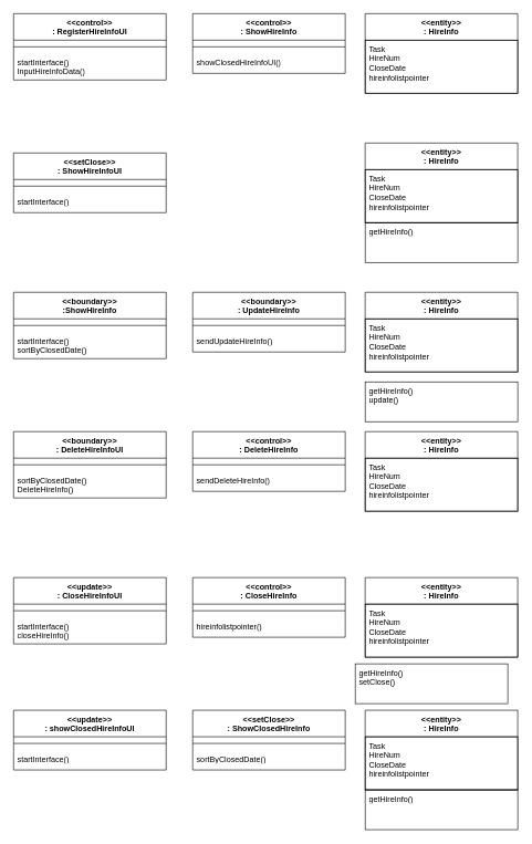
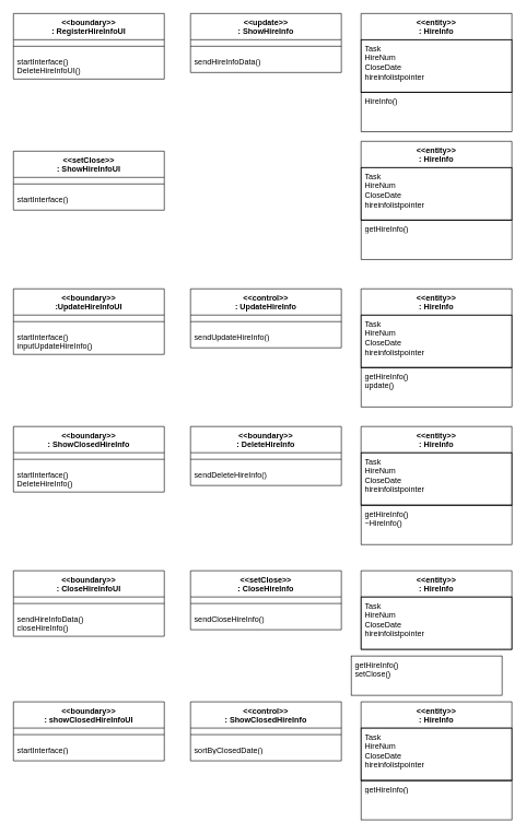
  <mxCell id="0" />
  <mxCell id="1" parent="0" />
- <mxCell id="2" value="&amp;lt;&amp;lt;control&amp;gt;&amp;gt;&lt;br&gt;:&amp;nbsp;RegisterHireInfoUI" style="swimlane;fontStyle=1;align=center;verticalAlign=top;childLayout=stackLayout;horizontal=1;startSize=40;horizontalStack=0;resizeParent=1;resizeParentMax=0;resizeLast=0;collapsible=1;marginBottom=0;whiteSpace=wrap;html=1;" vertex="1" parent="1"><mxGeometry x="20" y="20" width="230" height="100" as="geometry" /></mxCell>
+ <mxCell id="2" value="&amp;lt;&amp;lt;boundary&amp;gt;&amp;gt;&lt;br&gt;:&amp;nbsp;RegisterHireInfoUI" style="swimlane;fontStyle=1;align=center;verticalAlign=top;childLayout=stackLayout;horizontal=1;startSize=40;horizontalStack=0;resizeParent=1;resizeParentMax=0;resizeLast=0;collapsible=1;marginBottom=0;whiteSpace=wrap;html=1;" vertex="1" parent="1"><mxGeometry x="20" y="20" width="230" height="100" as="geometry" /></mxCell>
  <mxCell id="3" value="" style="line;strokeWidth=1;fillColor=none;align=left;verticalAlign=middle;spacingTop=-1;spacingLeft=3;spacingRight=3;rotatable=0;labelPosition=right;points=[];portConstraint=eastwest;strokeColor=inherit;" vertex="1" parent="2"><mxGeometry y="40" width="230" height="20" as="geometry" /></mxCell>
- <mxCell id="4" value="startInterface()&lt;br&gt;InputHireInfoData()" style="text;strokeColor=none;fillColor=none;align=left;verticalAlign=top;spacingLeft=4;spacingRight=4;overflow=hidden;rotatable=0;points=[[0,0.5],[1,0.5]];portConstraint=eastwest;whiteSpace=wrap;html=1;" vertex="1" parent="2"><mxGeometry y="60" width="230" height="40" as="geometry" /></mxCell>
- <mxCell id="5" value="&amp;lt;&amp;lt;control&amp;gt;&amp;gt;&lt;br style=&quot;border-color: var(--border-color);&quot;&gt;:&amp;nbsp;ShowHireInfo" style="swimlane;fontStyle=1;align=center;verticalAlign=top;childLayout=stackLayout;horizontal=1;startSize=40;horizontalStack=0;resizeParent=1;resizeParentMax=0;resizeLast=0;collapsible=1;marginBottom=0;whiteSpace=wrap;html=1;" vertex="1" parent="1"><mxGeometry x="290" y="20" width="230" height="90" as="geometry" /></mxCell>
+ <mxCell id="4" value="startInterface()&lt;br&gt;DeleteHireInfoUI()" style="text;strokeColor=none;fillColor=none;align=left;verticalAlign=top;spacingLeft=4;spacingRight=4;overflow=hidden;rotatable=0;points=[[0,0.5],[1,0.5]];portConstraint=eastwest;whiteSpace=wrap;html=1;" vertex="1" parent="2"><mxGeometry y="60" width="230" height="40" as="geometry" /></mxCell>
+ <mxCell id="5" value="&amp;lt;&amp;lt;update&amp;gt;&amp;gt;&lt;br style=&quot;border-color: var(--border-color);&quot;&gt;:&amp;nbsp;ShowHireInfo" style="swimlane;fontStyle=1;align=center;verticalAlign=top;childLayout=stackLayout;horizontal=1;startSize=40;horizontalStack=0;resizeParent=1;resizeParentMax=0;resizeLast=0;collapsible=1;marginBottom=0;whiteSpace=wrap;html=1;" vertex="1" parent="1"><mxGeometry x="290" y="20" width="230" height="90" as="geometry" /></mxCell>
  <mxCell id="6" value="" style="line;strokeWidth=1;fillColor=none;align=left;verticalAlign=middle;spacingTop=-1;spacingLeft=3;spacingRight=3;rotatable=0;labelPosition=right;points=[];portConstraint=eastwest;strokeColor=inherit;" vertex="1" parent="5"><mxGeometry y="40" width="230" height="20" as="geometry" /></mxCell>
- <mxCell id="7" value="showClosedHireInfoUI()" style="text;strokeColor=none;fillColor=none;align=left;verticalAlign=top;spacingLeft=4;spacingRight=4;overflow=hidden;rotatable=0;points=[[0,0.5],[1,0.5]];portConstraint=eastwest;whiteSpace=wrap;html=1;" vertex="1" parent="5"><mxGeometry y="60" width="230" height="30" as="geometry" /></mxCell>
+ <mxCell id="7" value="sendHireInfoData()" style="text;strokeColor=none;fillColor=none;align=left;verticalAlign=top;spacingLeft=4;spacingRight=4;overflow=hidden;rotatable=0;points=[[0,0.5],[1,0.5]];portConstraint=eastwest;whiteSpace=wrap;html=1;" vertex="1" parent="5"><mxGeometry y="60" width="230" height="30" as="geometry" /></mxCell>
  <mxCell id="8" value="&amp;lt;&amp;lt;setClose&amp;gt;&amp;gt;&lt;br&gt;: ShowHireInfoUI" style="swimlane;fontStyle=1;align=center;verticalAlign=top;childLayout=stackLayout;horizontal=1;startSize=40;horizontalStack=0;resizeParent=1;resizeParentMax=0;resizeLast=0;collapsible=1;marginBottom=0;whiteSpace=wrap;html=1;" vertex="1" parent="1"><mxGeometry x="20" y="230" width="230" height="90" as="geometry" /></mxCell>
  <mxCell id="9" value="" style="line;strokeWidth=1;fillColor=none;align=left;verticalAlign=middle;spacingTop=-1;spacingLeft=3;spacingRight=3;rotatable=0;labelPosition=right;points=[];portConstraint=eastwest;strokeColor=inherit;" vertex="1" parent="8"><mxGeometry y="40" width="230" height="20" as="geometry" /></mxCell>
  <mxCell id="10" value="startInterface()" style="text;strokeColor=none;fillColor=none;align=left;verticalAlign=top;spacingLeft=4;spacingRight=4;overflow=hidden;rotatable=0;points=[[0,0.5],[1,0.5]];portConstraint=eastwest;whiteSpace=wrap;html=1;" vertex="1" parent="8"><mxGeometry y="60" width="230" height="30" as="geometry" /></mxCell>
- <mxCell id="11" value="&amp;lt;&amp;lt;boundary&amp;gt;&amp;gt;&lt;br&gt;: DeleteHireInfoUI" style="swimlane;fontStyle=1;align=center;verticalAlign=top;childLayout=stackLayout;horizontal=1;startSize=40;horizontalStack=0;resizeParent=1;resizeParentMax=0;resizeLast=0;collapsible=1;marginBottom=0;whiteSpace=wrap;html=1;" vertex="1" parent="1"><mxGeometry x="20" y="650" width="230" height="100" as="geometry" /></mxCell>
+ <mxCell id="11" value="&amp;lt;&amp;lt;boundary&amp;gt;&amp;gt;&lt;br&gt;: ShowClosedHireInfo" style="swimlane;fontStyle=1;align=center;verticalAlign=top;childLayout=stackLayout;horizontal=1;startSize=40;horizontalStack=0;resizeParent=1;resizeParentMax=0;resizeLast=0;collapsible=1;marginBottom=0;whiteSpace=wrap;html=1;" vertex="1" parent="1"><mxGeometry x="20" y="650" width="230" height="100" as="geometry" /></mxCell>
  <mxCell id="12" value="" style="line;strokeWidth=1;fillColor=none;align=left;verticalAlign=middle;spacingTop=-1;spacingLeft=3;spacingRight=3;rotatable=0;labelPosition=right;points=[];portConstraint=eastwest;strokeColor=inherit;" vertex="1" parent="11"><mxGeometry y="40" width="230" height="20" as="geometry" /></mxCell>
- <mxCell id="13" value="sortByClosedDate()&lt;br&gt;DeleteHireInfo()" style="text;strokeColor=none;fillColor=none;align=left;verticalAlign=top;spacingLeft=4;spacingRight=4;overflow=hidden;rotatable=0;points=[[0,0.5],[1,0.5]];portConstraint=eastwest;whiteSpace=wrap;html=1;" vertex="1" parent="11"><mxGeometry y="60" width="230" height="40" as="geometry" /></mxCell>
- <mxCell id="14" value="&amp;lt;&amp;lt;control&amp;gt;&amp;gt;&lt;br&gt;:&amp;nbsp;DeleteHireInfo" style="swimlane;fontStyle=1;align=center;verticalAlign=top;childLayout=stackLayout;horizontal=1;startSize=40;horizontalStack=0;resizeParent=1;resizeParentMax=0;resizeLast=0;collapsible=1;marginBottom=0;whiteSpace=wrap;html=1;" vertex="1" parent="1"><mxGeometry x="290" y="650" width="230" height="90" as="geometry" /></mxCell>
+ <mxCell id="13" value="startInterface()&lt;br&gt;DeleteHireInfo()" style="text;strokeColor=none;fillColor=none;align=left;verticalAlign=top;spacingLeft=4;spacingRight=4;overflow=hidden;rotatable=0;points=[[0,0.5],[1,0.5]];portConstraint=eastwest;whiteSpace=wrap;html=1;" vertex="1" parent="11"><mxGeometry y="60" width="230" height="40" as="geometry" /></mxCell>
+ <mxCell id="14" value="&amp;lt;&amp;lt;boundary&amp;gt;&amp;gt;&lt;br&gt;:&amp;nbsp;DeleteHireInfo" style="swimlane;fontStyle=1;align=center;verticalAlign=top;childLayout=stackLayout;horizontal=1;startSize=40;horizontalStack=0;resizeParent=1;resizeParentMax=0;resizeLast=0;collapsible=1;marginBottom=0;whiteSpace=wrap;html=1;" vertex="1" parent="1"><mxGeometry x="290" y="650" width="230" height="90" as="geometry" /></mxCell>
  <mxCell id="15" value="" style="line;strokeWidth=1;fillColor=none;align=left;verticalAlign=middle;spacingTop=-1;spacingLeft=3;spacingRight=3;rotatable=0;labelPosition=right;points=[];portConstraint=eastwest;strokeColor=inherit;" vertex="1" parent="14"><mxGeometry y="40" width="230" height="20" as="geometry" /></mxCell>
  <mxCell id="16" value="sendDeleteHireInfo()" style="text;strokeColor=none;fillColor=none;align=left;verticalAlign=top;spacingLeft=4;spacingRight=4;overflow=hidden;rotatable=0;points=[[0,0.5],[1,0.5]];portConstraint=eastwest;whiteSpace=wrap;html=1;" vertex="1" parent="14"><mxGeometry y="60" width="230" height="30" as="geometry" /></mxCell>
- <mxCell id="17" value="&amp;lt;&amp;lt;boundary&amp;gt;&amp;gt;&lt;br&gt;:ShowHireInfo" style="swimlane;fontStyle=1;align=center;verticalAlign=top;childLayout=stackLayout;horizontal=1;startSize=40;horizontalStack=0;resizeParent=1;resizeParentMax=0;resizeLast=0;collapsible=1;marginBottom=0;whiteSpace=wrap;html=1;" vertex="1" parent="1"><mxGeometry x="20" y="440" width="230" height="100" as="geometry" /></mxCell>
+ <mxCell id="17" value="&amp;lt;&amp;lt;boundary&amp;gt;&amp;gt;&lt;br&gt;:UpdateHireInfoUI" style="swimlane;fontStyle=1;align=center;verticalAlign=top;childLayout=stackLayout;horizontal=1;startSize=40;horizontalStack=0;resizeParent=1;resizeParentMax=0;resizeLast=0;collapsible=1;marginBottom=0;whiteSpace=wrap;html=1;" vertex="1" parent="1"><mxGeometry x="20" y="440" width="230" height="100" as="geometry" /></mxCell>
  <mxCell id="18" value="" style="line;strokeWidth=1;fillColor=none;align=left;verticalAlign=middle;spacingTop=-1;spacingLeft=3;spacingRight=3;rotatable=0;labelPosition=right;points=[];portConstraint=eastwest;strokeColor=inherit;" vertex="1" parent="17"><mxGeometry y="40" width="230" height="20" as="geometry" /></mxCell>
- <mxCell id="19" value="startInterface()&lt;br&gt;sortByClosedDate()" style="text;strokeColor=none;fillColor=none;align=left;verticalAlign=top;spacingLeft=4;spacingRight=4;overflow=hidden;rotatable=0;points=[[0,0.5],[1,0.5]];portConstraint=eastwest;whiteSpace=wrap;html=1;" vertex="1" parent="17"><mxGeometry y="60" width="230" height="40" as="geometry" /></mxCell>
- <mxCell id="20" value="&amp;lt;&amp;lt;boundary&amp;gt;&amp;gt;&lt;br style=&quot;border-color: var(--border-color);&quot;&gt;: UpdateHireInfo" style="swimlane;fontStyle=1;align=center;verticalAlign=top;childLayout=stackLayout;horizontal=1;startSize=40;horizontalStack=0;resizeParent=1;resizeParentMax=0;resizeLast=0;collapsible=1;marginBottom=0;whiteSpace=wrap;html=1;" vertex="1" parent="1"><mxGeometry x="290" y="440" width="230" height="90" as="geometry" /></mxCell>
+ <mxCell id="19" value="startInterface()&lt;br&gt;inputUpdateHireInfo()" style="text;strokeColor=none;fillColor=none;align=left;verticalAlign=top;spacingLeft=4;spacingRight=4;overflow=hidden;rotatable=0;points=[[0,0.5],[1,0.5]];portConstraint=eastwest;whiteSpace=wrap;html=1;" vertex="1" parent="17"><mxGeometry y="60" width="230" height="40" as="geometry" /></mxCell>
+ <mxCell id="20" value="&amp;lt;&amp;lt;control&amp;gt;&amp;gt;&lt;br style=&quot;border-color: var(--border-color);&quot;&gt;: UpdateHireInfo" style="swimlane;fontStyle=1;align=center;verticalAlign=top;childLayout=stackLayout;horizontal=1;startSize=40;horizontalStack=0;resizeParent=1;resizeParentMax=0;resizeLast=0;collapsible=1;marginBottom=0;whiteSpace=wrap;html=1;" vertex="1" parent="1"><mxGeometry x="290" y="440" width="230" height="90" as="geometry" /></mxCell>
  <mxCell id="21" value="" style="line;strokeWidth=1;fillColor=none;align=left;verticalAlign=middle;spacingTop=-1;spacingLeft=3;spacingRight=3;rotatable=0;labelPosition=right;points=[];portConstraint=eastwest;strokeColor=inherit;" vertex="1" parent="20"><mxGeometry y="40" width="230" height="20" as="geometry" /></mxCell>
  <mxCell id="22" value="sendUpdateHireInfo()" style="text;strokeColor=none;fillColor=none;align=left;verticalAlign=top;spacingLeft=4;spacingRight=4;overflow=hidden;rotatable=0;points=[[0,0.5],[1,0.5]];portConstraint=eastwest;whiteSpace=wrap;html=1;" vertex="1" parent="20"><mxGeometry y="60" width="230" height="30" as="geometry" /></mxCell>
  <mxCell id="23" value="&amp;lt;&amp;lt;entity&amp;gt;&amp;gt;&lt;br style=&quot;border-color: var(--border-color);&quot;&gt;: HireInfo" style="swimlane;fontStyle=1;align=center;verticalAlign=top;childLayout=stackLayout;horizontal=1;startSize=40;horizontalStack=0;resizeParent=1;resizeParentMax=0;resizeLast=0;collapsible=1;marginBottom=0;whiteSpace=wrap;html=1;" vertex="1" parent="1"><mxGeometry x="550" y="440" width="230" height="120" as="geometry" /></mxCell>
  <mxCell id="24" value="Task&lt;br&gt;HireNum&lt;br&gt;CloseDate&lt;br&gt;hireinfolistpointer" style="text;strokeColor=default;fillColor=none;align=left;verticalAlign=top;spacingLeft=4;spacingRight=4;overflow=hidden;rotatable=0;points=[[0,0.5],[1,0.5]];portConstraint=eastwest;whiteSpace=wrap;html=1;" vertex="1" parent="23"><mxGeometry y="40" width="230" height="80" as="geometry" /></mxCell>
- <mxCell id="25" value="getHireInfo()&lt;br&gt;update()" style="text;strokeColor=default;fillColor=none;align=left;verticalAlign=top;spacingLeft=4;spacingRight=4;overflow=hidden;rotatable=0;points=[[0,0.5],[1,0.5]];portConstraint=eastwest;whiteSpace=wrap;html=1;" vertex="1" parent="1"><mxGeometry x="550" y="575" width="230" height="60" as="geometry" /></mxCell>
+ <mxCell id="25" value="getHireInfo()&lt;br&gt;update()" style="text;strokeColor=default;fillColor=none;align=left;verticalAlign=top;spacingLeft=4;spacingRight=4;overflow=hidden;rotatable=0;points=[[0,0.5],[1,0.5]];portConstraint=eastwest;whiteSpace=wrap;html=1;" vertex="1" parent="1"><mxGeometry x="550" y="560" width="230" height="60" as="geometry" /></mxCell>
  <mxCell id="26" value="&amp;lt;&amp;lt;entity&amp;gt;&amp;gt;&lt;br style=&quot;border-color: var(--border-color);&quot;&gt;: HireInfo" style="swimlane;fontStyle=1;align=center;verticalAlign=top;childLayout=stackLayout;horizontal=1;startSize=40;horizontalStack=0;resizeParent=1;resizeParentMax=0;resizeLast=0;collapsible=1;marginBottom=0;whiteSpace=wrap;html=1;" vertex="1" parent="1"><mxGeometry x="550" y="20" width="230" height="120" as="geometry" /></mxCell>
  <mxCell id="27" value="Task&lt;br&gt;HireNum&lt;br&gt;CloseDate&lt;br&gt;hireinfolistpointer" style="text;strokeColor=default;fillColor=none;align=left;verticalAlign=top;spacingLeft=4;spacingRight=4;overflow=hidden;rotatable=0;points=[[0,0.5],[1,0.5]];portConstraint=eastwest;whiteSpace=wrap;html=1;" vertex="1" parent="26"><mxGeometry y="40" width="230" height="80" as="geometry" /></mxCell>
+ <mxCell id="28" value="HireInfo()" style="text;strokeColor=default;fillColor=none;align=left;verticalAlign=top;spacingLeft=4;spacingRight=4;overflow=hidden;rotatable=0;points=[[0,0.5],[1,0.5]];portConstraint=eastwest;whiteSpace=wrap;html=1;" vertex="1" parent="1"><mxGeometry x="550" y="140" width="230" height="60" as="geometry" /></mxCell>
  <mxCell id="29" value="&amp;lt;&amp;lt;entity&amp;gt;&amp;gt;&lt;br style=&quot;border-color: var(--border-color);&quot;&gt;: HireInfo" style="swimlane;fontStyle=1;align=center;verticalAlign=top;childLayout=stackLayout;horizontal=1;startSize=40;horizontalStack=0;resizeParent=1;resizeParentMax=0;resizeLast=0;collapsible=1;marginBottom=0;whiteSpace=wrap;html=1;" vertex="1" parent="1"><mxGeometry x="550" y="215" width="230" height="120" as="geometry" /></mxCell>
  <mxCell id="30" value="Task&lt;br&gt;HireNum&lt;br&gt;CloseDate&lt;br&gt;hireinfolistpointer" style="text;strokeColor=default;fillColor=none;align=left;verticalAlign=top;spacingLeft=4;spacingRight=4;overflow=hidden;rotatable=0;points=[[0,0.5],[1,0.5]];portConstraint=eastwest;whiteSpace=wrap;html=1;" vertex="1" parent="29"><mxGeometry y="40" width="230" height="80" as="geometry" /></mxCell>
  <mxCell id="31" value="getHireInfo()" style="text;strokeColor=default;fillColor=none;align=left;verticalAlign=top;spacingLeft=4;spacingRight=4;overflow=hidden;rotatable=0;points=[[0,0.5],[1,0.5]];portConstraint=eastwest;whiteSpace=wrap;html=1;" vertex="1" parent="1"><mxGeometry x="550" y="335" width="230" height="60" as="geometry" /></mxCell>
  <mxCell id="32" value="&amp;lt;&amp;lt;entity&amp;gt;&amp;gt;&lt;br style=&quot;border-color: var(--border-color);&quot;&gt;: HireInfo" style="swimlane;fontStyle=1;align=center;verticalAlign=top;childLayout=stackLayout;horizontal=1;startSize=40;horizontalStack=0;resizeParent=1;resizeParentMax=0;resizeLast=0;collapsible=1;marginBottom=0;whiteSpace=wrap;html=1;" vertex="1" parent="1"><mxGeometry x="550" y="650" width="230" height="120" as="geometry" /></mxCell>
  <mxCell id="33" value="Task&lt;br&gt;HireNum&lt;br&gt;CloseDate&lt;br&gt;hireinfolistpointer" style="text;strokeColor=default;fillColor=none;align=left;verticalAlign=top;spacingLeft=4;spacingRight=4;overflow=hidden;rotatable=0;points=[[0,0.5],[1,0.5]];portConstraint=eastwest;whiteSpace=wrap;html=1;" vertex="1" parent="32"><mxGeometry y="40" width="230" height="80" as="geometry" /></mxCell>
- <mxCell id="35" value="&amp;lt;&amp;lt;update&amp;gt;&amp;gt;&lt;br&gt;:&amp;nbsp;CloseHireInfoUI" style="swimlane;fontStyle=1;align=center;verticalAlign=top;childLayout=stackLayout;horizontal=1;startSize=40;horizontalStack=0;resizeParent=1;resizeParentMax=0;resizeLast=0;collapsible=1;marginBottom=0;whiteSpace=wrap;html=1;" vertex="1" parent="1"><mxGeometry x="20" y="870" width="230" height="100" as="geometry" /></mxCell>
+ <mxCell id="34" value="getHireInfo()&lt;br&gt;~HireInfo()" style="text;strokeColor=default;fillColor=none;align=left;verticalAlign=top;spacingLeft=4;spacingRight=4;overflow=hidden;rotatable=0;points=[[0,0.5],[1,0.5]];portConstraint=eastwest;whiteSpace=wrap;html=1;" vertex="1" parent="1"><mxGeometry x="550" y="770" width="230" height="60" as="geometry" /></mxCell>
+ <mxCell id="35" value="&amp;lt;&amp;lt;boundary&amp;gt;&amp;gt;&lt;br&gt;:&amp;nbsp;CloseHireInfoUI" style="swimlane;fontStyle=1;align=center;verticalAlign=top;childLayout=stackLayout;horizontal=1;startSize=40;horizontalStack=0;resizeParent=1;resizeParentMax=0;resizeLast=0;collapsible=1;marginBottom=0;whiteSpace=wrap;html=1;" vertex="1" parent="1"><mxGeometry x="20" y="870" width="230" height="100" as="geometry" /></mxCell>
  <mxCell id="36" value="" style="line;strokeWidth=1;fillColor=none;align=left;verticalAlign=middle;spacingTop=-1;spacingLeft=3;spacingRight=3;rotatable=0;labelPosition=right;points=[];portConstraint=eastwest;strokeColor=inherit;" vertex="1" parent="35"><mxGeometry y="40" width="230" height="20" as="geometry" /></mxCell>
- <mxCell id="37" value="startInterface()&lt;br&gt;closeHireInfo()" style="text;strokeColor=none;fillColor=none;align=left;verticalAlign=top;spacingLeft=4;spacingRight=4;overflow=hidden;rotatable=0;points=[[0,0.5],[1,0.5]];portConstraint=eastwest;whiteSpace=wrap;html=1;" vertex="1" parent="35"><mxGeometry y="60" width="230" height="40" as="geometry" /></mxCell>
- <mxCell id="38" value="&amp;lt;&amp;lt;control&amp;gt;&amp;gt;&lt;br style=&quot;border-color: var(--border-color);&quot;&gt;:&amp;nbsp;CloseHireInfo" style="swimlane;fontStyle=1;align=center;verticalAlign=top;childLayout=stackLayout;horizontal=1;startSize=40;horizontalStack=0;resizeParent=1;resizeParentMax=0;resizeLast=0;collapsible=1;marginBottom=0;whiteSpace=wrap;html=1;" vertex="1" parent="1"><mxGeometry x="290" y="870" width="230" height="90" as="geometry" /></mxCell>
+ <mxCell id="37" value="sendHireInfoData()&lt;br&gt;closeHireInfo()" style="text;strokeColor=none;fillColor=none;align=left;verticalAlign=top;spacingLeft=4;spacingRight=4;overflow=hidden;rotatable=0;points=[[0,0.5],[1,0.5]];portConstraint=eastwest;whiteSpace=wrap;html=1;" vertex="1" parent="35"><mxGeometry y="60" width="230" height="40" as="geometry" /></mxCell>
+ <mxCell id="38" value="&amp;lt;&amp;lt;setClose&amp;gt;&amp;gt;&lt;br style=&quot;border-color: var(--border-color);&quot;&gt;:&amp;nbsp;CloseHireInfo" style="swimlane;fontStyle=1;align=center;verticalAlign=top;childLayout=stackLayout;horizontal=1;startSize=40;horizontalStack=0;resizeParent=1;resizeParentMax=0;resizeLast=0;collapsible=1;marginBottom=0;whiteSpace=wrap;html=1;" vertex="1" parent="1"><mxGeometry x="290" y="870" width="230" height="90" as="geometry" /></mxCell>
  <mxCell id="39" value="" style="line;strokeWidth=1;fillColor=none;align=left;verticalAlign=middle;spacingTop=-1;spacingLeft=3;spacingRight=3;rotatable=0;labelPosition=right;points=[];portConstraint=eastwest;strokeColor=inherit;" vertex="1" parent="38"><mxGeometry y="40" width="230" height="20" as="geometry" /></mxCell>
- <mxCell id="40" value="hireinfolistpointer()" style="text;strokeColor=none;fillColor=none;align=left;verticalAlign=top;spacingLeft=4;spacingRight=4;overflow=hidden;rotatable=0;points=[[0,0.5],[1,0.5]];portConstraint=eastwest;whiteSpace=wrap;html=1;" vertex="1" parent="38"><mxGeometry y="60" width="230" height="30" as="geometry" /></mxCell>
- <mxCell id="41" value="&amp;lt;&amp;lt;update&amp;gt;&amp;gt;&lt;br&gt;: showClosedHireInfoUI" style="swimlane;fontStyle=1;align=center;verticalAlign=top;childLayout=stackLayout;horizontal=1;startSize=40;horizontalStack=0;resizeParent=1;resizeParentMax=0;resizeLast=0;collapsible=1;marginBottom=0;whiteSpace=wrap;html=1;" vertex="1" parent="1"><mxGeometry x="20" y="1070" width="230" height="90" as="geometry" /></mxCell>
+ <mxCell id="40" value="sendCloseHireInfo()" style="text;strokeColor=none;fillColor=none;align=left;verticalAlign=top;spacingLeft=4;spacingRight=4;overflow=hidden;rotatable=0;points=[[0,0.5],[1,0.5]];portConstraint=eastwest;whiteSpace=wrap;html=1;" vertex="1" parent="38"><mxGeometry y="60" width="230" height="30" as="geometry" /></mxCell>
+ <mxCell id="41" value="&amp;lt;&amp;lt;boundary&amp;gt;&amp;gt;&lt;br&gt;: showClosedHireInfoUI" style="swimlane;fontStyle=1;align=center;verticalAlign=top;childLayout=stackLayout;horizontal=1;startSize=40;horizontalStack=0;resizeParent=1;resizeParentMax=0;resizeLast=0;collapsible=1;marginBottom=0;whiteSpace=wrap;html=1;" vertex="1" parent="1"><mxGeometry x="20" y="1070" width="230" height="90" as="geometry" /></mxCell>
  <mxCell id="42" value="" style="line;strokeWidth=1;fillColor=none;align=left;verticalAlign=middle;spacingTop=-1;spacingLeft=3;spacingRight=3;rotatable=0;labelPosition=right;points=[];portConstraint=eastwest;strokeColor=inherit;" vertex="1" parent="41"><mxGeometry y="40" width="230" height="20" as="geometry" /></mxCell>
  <mxCell id="43" value="startInterface()" style="text;strokeColor=none;fillColor=none;align=left;verticalAlign=top;spacingLeft=4;spacingRight=4;overflow=hidden;rotatable=0;points=[[0,0.5],[1,0.5]];portConstraint=eastwest;whiteSpace=wrap;html=1;" vertex="1" parent="41"><mxGeometry y="60" width="230" height="30" as="geometry" /></mxCell>
- <mxCell id="44" value="&amp;lt;&amp;lt;setClose&amp;gt;&amp;gt;&lt;br&gt;: ShowClosedHireInfo" style="swimlane;fontStyle=1;align=center;verticalAlign=top;childLayout=stackLayout;horizontal=1;startSize=40;horizontalStack=0;resizeParent=1;resizeParentMax=0;resizeLast=0;collapsible=1;marginBottom=0;whiteSpace=wrap;html=1;" vertex="1" parent="1"><mxGeometry x="290" y="1070" width="230" height="90" as="geometry" /></mxCell>
+ <mxCell id="44" value="&amp;lt;&amp;lt;control&amp;gt;&amp;gt;&lt;br&gt;: ShowClosedHireInfo" style="swimlane;fontStyle=1;align=center;verticalAlign=top;childLayout=stackLayout;horizontal=1;startSize=40;horizontalStack=0;resizeParent=1;resizeParentMax=0;resizeLast=0;collapsible=1;marginBottom=0;whiteSpace=wrap;html=1;" vertex="1" parent="1"><mxGeometry x="290" y="1070" width="230" height="90" as="geometry" /></mxCell>
  <mxCell id="45" value="" style="line;strokeWidth=1;fillColor=none;align=left;verticalAlign=middle;spacingTop=-1;spacingLeft=3;spacingRight=3;rotatable=0;labelPosition=right;points=[];portConstraint=eastwest;strokeColor=inherit;" vertex="1" parent="44"><mxGeometry y="40" width="230" height="20" as="geometry" /></mxCell>
  <mxCell id="46" value="sortByClosedDate()" style="text;strokeColor=none;fillColor=none;align=left;verticalAlign=top;spacingLeft=4;spacingRight=4;overflow=hidden;rotatable=0;points=[[0,0.5],[1,0.5]];portConstraint=eastwest;whiteSpace=wrap;html=1;" vertex="1" parent="44"><mxGeometry y="60" width="230" height="30" as="geometry" /></mxCell>
  <mxCell id="47" value="&amp;lt;&amp;lt;entity&amp;gt;&amp;gt;&lt;br style=&quot;border-color: var(--border-color);&quot;&gt;: HireInfo" style="swimlane;fontStyle=1;align=center;verticalAlign=top;childLayout=stackLayout;horizontal=1;startSize=40;horizontalStack=0;resizeParent=1;resizeParentMax=0;resizeLast=0;collapsible=1;marginBottom=0;whiteSpace=wrap;html=1;" vertex="1" parent="1"><mxGeometry x="550" y="870" width="230" height="120" as="geometry" /></mxCell>
  <mxCell id="48" value="Task&lt;br&gt;HireNum&lt;br&gt;CloseDate&lt;br&gt;hireinfolistpointer" style="text;strokeColor=default;fillColor=none;align=left;verticalAlign=top;spacingLeft=4;spacingRight=4;overflow=hidden;rotatable=0;points=[[0,0.5],[1,0.5]];portConstraint=eastwest;whiteSpace=wrap;html=1;" vertex="1" parent="47"><mxGeometry y="40" width="230" height="80" as="geometry" /></mxCell>
  <mxCell id="49" value="getHireInfo()&lt;br&gt;setClose()" style="text;strokeColor=default;fillColor=none;align=left;verticalAlign=top;spacingLeft=4;spacingRight=4;overflow=hidden;rotatable=0;points=[[0,0.5],[1,0.5]];portConstraint=eastwest;whiteSpace=wrap;html=1;" vertex="1" parent="1"><mxGeometry x="535" y="1000" width="230" height="60" as="geometry" /></mxCell>
  <mxCell id="50" value="&amp;lt;&amp;lt;entity&amp;gt;&amp;gt;&lt;br style=&quot;border-color: var(--border-color);&quot;&gt;: HireInfo" style="swimlane;fontStyle=1;align=center;verticalAlign=top;childLayout=stackLayout;horizontal=1;startSize=40;horizontalStack=0;resizeParent=1;resizeParentMax=0;resizeLast=0;collapsible=1;marginBottom=0;whiteSpace=wrap;html=1;" vertex="1" parent="1"><mxGeometry x="550" y="1070" width="230" height="120" as="geometry" /></mxCell>
  <mxCell id="51" value="Task&lt;br&gt;HireNum&lt;br&gt;CloseDate&lt;br&gt;hireinfolistpointer" style="text;strokeColor=default;fillColor=none;align=left;verticalAlign=top;spacingLeft=4;spacingRight=4;overflow=hidden;rotatable=0;points=[[0,0.5],[1,0.5]];portConstraint=eastwest;whiteSpace=wrap;html=1;" vertex="1" parent="50"><mxGeometry y="40" width="230" height="80" as="geometry" /></mxCell>
  <mxCell id="52" value="getHireInfo()" style="text;strokeColor=default;fillColor=none;align=left;verticalAlign=top;spacingLeft=4;spacingRight=4;overflow=hidden;rotatable=0;points=[[0,0.5],[1,0.5]];portConstraint=eastwest;whiteSpace=wrap;html=1;" vertex="1" parent="1"><mxGeometry x="550" y="1190" width="230" height="60" as="geometry" /></mxCell>
